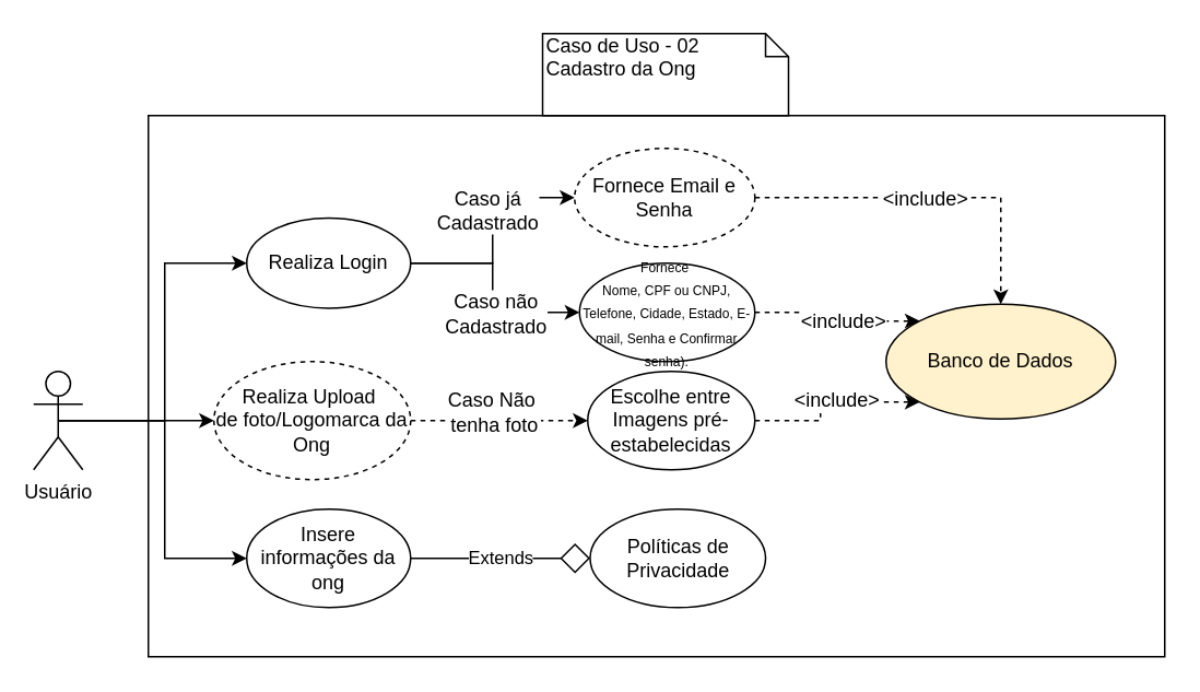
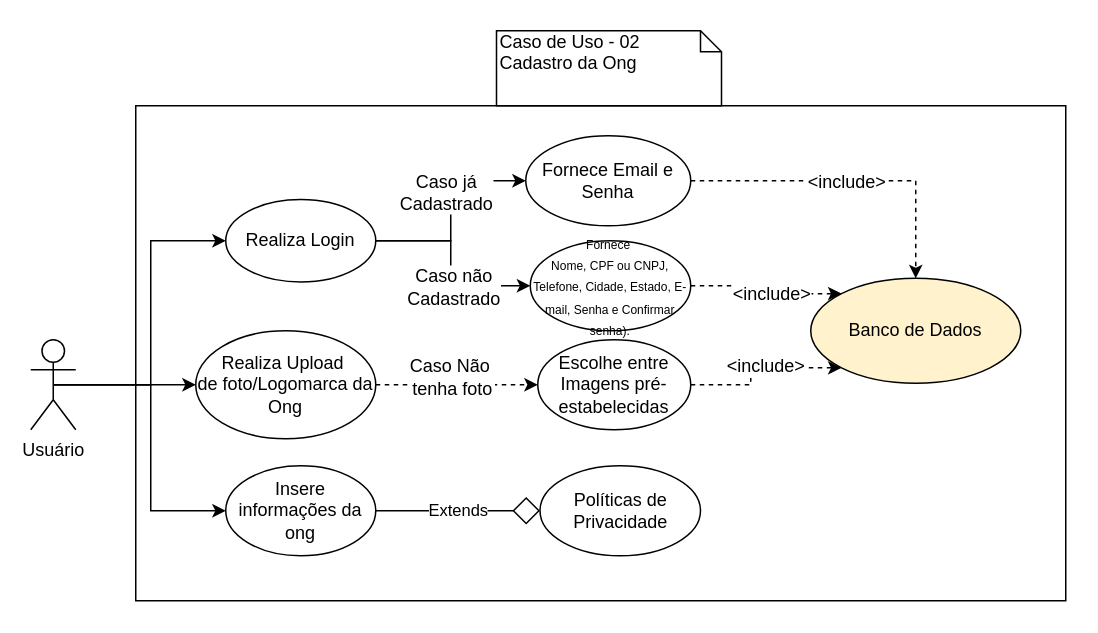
  <mxCell id="0" />
  <mxCell id="1" parent="0" />
  <mxCell id="2" value="" style="html=1;" vertex="1" parent="1"><mxGeometry x="90" y="70" width="620" height="330" as="geometry" /></mxCell>
  <mxCell id="3" style="edgeStyle=orthogonalEdgeStyle;rounded=0;orthogonalLoop=1;jettySize=auto;html=1;exitX=0.5;exitY=0.5;exitDx=0;exitDy=0;exitPerimeter=0;entryX=0;entryY=0.5;entryDx=0;entryDy=0;" edge="1" parent="1" source="6" target="11"><mxGeometry relative="1" as="geometry" /></mxCell>
  <mxCell id="4" style="edgeStyle=orthogonalEdgeStyle;rounded=0;orthogonalLoop=1;jettySize=auto;html=1;exitX=0.5;exitY=0.5;exitDx=0;exitDy=0;exitPerimeter=0;entryX=0;entryY=0.5;entryDx=0;entryDy=0;" edge="1" parent="1" source="6" target="21"><mxGeometry relative="1" as="geometry" /></mxCell>
  <mxCell id="5" style="edgeStyle=orthogonalEdgeStyle;rounded=0;orthogonalLoop=1;jettySize=auto;html=1;exitX=0.5;exitY=0.5;exitDx=0;exitDy=0;exitPerimeter=0;entryX=0;entryY=0.5;entryDx=0;entryDy=0;" edge="1" parent="1" source="6" target="25"><mxGeometry relative="1" as="geometry" /></mxCell>
  <mxCell id="6" value="Usuário" style="shape=umlActor;verticalLabelPosition=bottom;labelBackgroundColor=#ffffff;verticalAlign=top;html=1;outlineConnect=0;" vertex="1" parent="1"><mxGeometry x="20" y="226" width="30" height="60" as="geometry" /></mxCell>
  <mxCell id="7" style="edgeStyle=orthogonalEdgeStyle;rounded=0;orthogonalLoop=1;jettySize=auto;html=1;exitX=1;exitY=0.5;exitDx=0;exitDy=0;entryX=0;entryY=0.5;entryDx=0;entryDy=0;" edge="1" parent="1" source="11" target="15"><mxGeometry relative="1" as="geometry" /></mxCell>
  <mxCell id="8" value="Caso já &lt;br&gt;Cadastrado" style="text;html=1;resizable=0;points=[];align=center;verticalAlign=middle;labelBackgroundColor=#ffffff;" vertex="1" connectable="0" parent="7"><mxGeometry x="0.182" y="4" relative="1" as="geometry"><mxPoint as="offset" /></mxGeometry></mxCell>
  <mxCell id="9" style="edgeStyle=orthogonalEdgeStyle;rounded=0;orthogonalLoop=1;jettySize=auto;html=1;exitX=1;exitY=0.5;exitDx=0;exitDy=0;entryX=0;entryY=0.5;entryDx=0;entryDy=0;" edge="1" parent="1" source="11" target="18"><mxGeometry relative="1" as="geometry"><Array as="points"><mxPoint x="300" y="160" /><mxPoint x="300" y="190" /></Array></mxGeometry></mxCell>
  <mxCell id="10" value="Caso não &lt;br&gt;Cadastrado" style="text;html=1;resizable=0;points=[];align=center;verticalAlign=middle;labelBackgroundColor=#ffffff;" vertex="1" connectable="0" parent="9"><mxGeometry x="0.435" relative="1" as="geometry"><mxPoint x="-14" as="offset" /></mxGeometry></mxCell>
  <mxCell id="11" value="Realiza Login" style="ellipse;whiteSpace=wrap;html=1;" vertex="1" parent="1"><mxGeometry x="150" y="132.5" width="100" height="55" as="geometry" /></mxCell>
  <mxCell id="12" value="Caso de Uso - 02&lt;br&gt;Cadastro da Ong" style="shape=note;whiteSpace=wrap;html=1;size=14;verticalAlign=top;align=left;spacingTop=-6;" vertex="1" parent="1"><mxGeometry x="330.5" width="150" height="50" as="geometry" y="20" /></mxCell>
  <mxCell id="13" style="edgeStyle=orthogonalEdgeStyle;rounded=0;orthogonalLoop=1;jettySize=auto;html=1;exitX=1;exitY=0.5;exitDx=0;exitDy=0;entryX=0.5;entryY=0;entryDx=0;entryDy=0;dashed=1;" edge="1" parent="1" source="15" target="28"><mxGeometry relative="1" as="geometry" /></mxCell>
  <mxCell id="14" value="&amp;lt;include&amp;gt;" style="text;html=1;resizable=0;points=[];align=center;verticalAlign=middle;labelBackgroundColor=#ffffff;" vertex="1" connectable="0" parent="13"><mxGeometry x="-0.042" relative="1" as="geometry"><mxPoint as="offset" /></mxGeometry></mxCell>
- <mxCell id="15" value="Fornece Email e Senha" style="ellipse;whiteSpace=wrap;html=1;dashed=1;" vertex="1" parent="1"><mxGeometry x="350" y="90" width="110" height="60" as="geometry" /></mxCell>
+ <mxCell id="15" value="Fornece Email e Senha" style="ellipse;whiteSpace=wrap;html=1;" vertex="1" parent="1"><mxGeometry x="350" y="90" width="110" height="60" as="geometry" /></mxCell>
  <mxCell id="16" style="edgeStyle=orthogonalEdgeStyle;rounded=0;orthogonalLoop=1;jettySize=auto;html=1;exitX=1;exitY=0.5;exitDx=0;exitDy=0;entryX=0;entryY=0;entryDx=0;entryDy=0;dashed=1;" edge="1" parent="1" source="18" target="28"><mxGeometry relative="1" as="geometry" /></mxCell>
  <mxCell id="17" value="&amp;lt;include&amp;gt;" style="text;html=1;resizable=0;points=[];align=center;verticalAlign=middle;labelBackgroundColor=#ffffff;" vertex="1" connectable="0" parent="16"><mxGeometry x="0.111" relative="1" as="geometry"><mxPoint as="offset" /></mxGeometry></mxCell>
  <mxCell id="18" value="&lt;span id=&quot;docs-internal-guid-2e411c1d-7fff-4110-853e-b1fd3201a5c4&quot;&gt;&lt;span style=&quot;font-family: &amp;#34;calibri&amp;#34; , sans-serif ; background-color: transparent ; vertical-align: baseline ; white-space: pre-wrap&quot;&gt;&lt;font style=&quot;font-size: 8px&quot;&gt;Fornece &lt;br&gt;Nome, CPF ou CNPJ, Telefone, Cidade, Estado, E-mail, Senha e Confirmar senha).&lt;/font&gt;&lt;/span&gt;&lt;/span&gt;" style="ellipse;whiteSpace=wrap;html=1;" vertex="1" parent="1"><mxGeometry x="353" y="160" width="107" height="60" as="geometry" /></mxCell>
  <mxCell id="19" style="edgeStyle=orthogonalEdgeStyle;rounded=0;orthogonalLoop=1;jettySize=auto;html=1;exitX=1;exitY=0.5;exitDx=0;exitDy=0;entryX=0;entryY=0.5;entryDx=0;entryDy=0;dashed=1;" edge="1" parent="1" source="21" target="24"><mxGeometry relative="1" as="geometry" /></mxCell>
  <mxCell id="20" value="Caso Não&amp;nbsp;&lt;br&gt;tenha foto" style="text;html=1;resizable=0;points=[];align=center;verticalAlign=middle;labelBackgroundColor=#ffffff;" vertex="1" connectable="0" parent="19"><mxGeometry y="10" relative="1" as="geometry"><mxPoint x="-4" y="4" as="offset" /></mxGeometry></mxCell>
- <mxCell id="21" value="Realiza Upload&amp;nbsp;&lt;br&gt;de foto/Logomarca da Ong" style="ellipse;whiteSpace=wrap;html=1;dashed=1;" vertex="1" parent="1"><mxGeometry x="130" y="220" width="120" height="72" as="geometry" /></mxCell>
+ <mxCell id="21" value="Realiza Upload&amp;nbsp;&lt;br&gt;de foto/Logomarca da Ong" style="ellipse;whiteSpace=wrap;html=1;" vertex="1" parent="1"><mxGeometry x="130" y="220" width="120" height="72" as="geometry" /></mxCell>
  <mxCell id="22" style="edgeStyle=orthogonalEdgeStyle;rounded=0;orthogonalLoop=1;jettySize=auto;html=1;exitX=1;exitY=0.5;exitDx=0;exitDy=0;entryX=0;entryY=1;entryDx=0;entryDy=0;dashed=1;" edge="1" parent="1" source="24" target="28"><mxGeometry relative="1" as="geometry" /></mxCell>
  <mxCell id="23" value="&amp;lt;include&amp;gt;" style="text;html=1;resizable=0;points=[];align=center;verticalAlign=middle;labelBackgroundColor=#ffffff;" vertex="1" connectable="0" parent="22"><mxGeometry x="0.089" y="1" relative="1" as="geometry"><mxPoint as="offset" /></mxGeometry></mxCell>
  <mxCell id="24" value="Escolhe entre&lt;br&gt;Imagens pré-estabelecidas" style="ellipse;whiteSpace=wrap;html=1;" vertex="1" parent="1"><mxGeometry x="358" y="226" width="102" height="60" as="geometry" /></mxCell>
  <mxCell id="25" value="Insere informações da ong" style="ellipse;whiteSpace=wrap;html=1;" vertex="1" parent="1"><mxGeometry x="150" y="310" width="100" height="60" as="geometry" /></mxCell>
  <mxCell id="26" value="Extends" style="endArrow=diamond;endSize=16;endFill=0;html=1;exitX=1;exitY=0.5;exitDx=0;exitDy=0;" edge="1" parent="1" source="25" target="27"><mxGeometry width="160" relative="1" as="geometry"><mxPoint x="50" y="530" as="sourcePoint" /><mxPoint x="210" y="530" as="targetPoint" /></mxGeometry></mxCell>
  <mxCell id="27" value="Políticas de Privacidade" style="ellipse;whiteSpace=wrap;html=1;" vertex="1" parent="1"><mxGeometry x="359.5" y="310" width="107" height="60" as="geometry" /></mxCell>
  <mxCell id="28" value="Banco de Dados" style="ellipse;whiteSpace=wrap;html=1;fillColor=#fff2cc;" vertex="1" parent="1"><mxGeometry x="540" y="185" width="140" height="70" as="geometry" /></mxCell>
